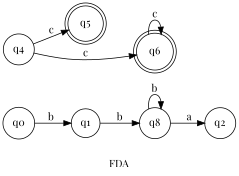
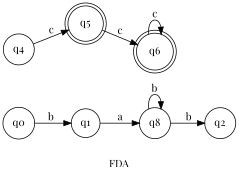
  digraph {
    fontname="Playfair Display"
    label=FDA
    rankdir=LR
    node [fontname="Playfair Display" shape=circle]
    edge [fontname="Playfair Display"]
    n1 [label=q0]
    n2 [label=q1]
    n3 [label=q8]
    n4 [label=q2]
    n5 [label=q4]
    n6 [label=q5 shape=doublecircle]
    n7 [label=q6 shape=doublecircle]
    n1 -> n2 [label=b]
-   n2 -> n3 [label=b]
+   n2 -> n3 [label=a]
    n3 -> n3 [label=b]
-   n3 -> n4 [label=a]
+   n3 -> n4 [label=b]
    n5 -> n6 [label=c]
-   n5 -> n7 [label=c]
+   n6 -> n7 [label=c]
    n7 -> n7 [label=c]
  }
